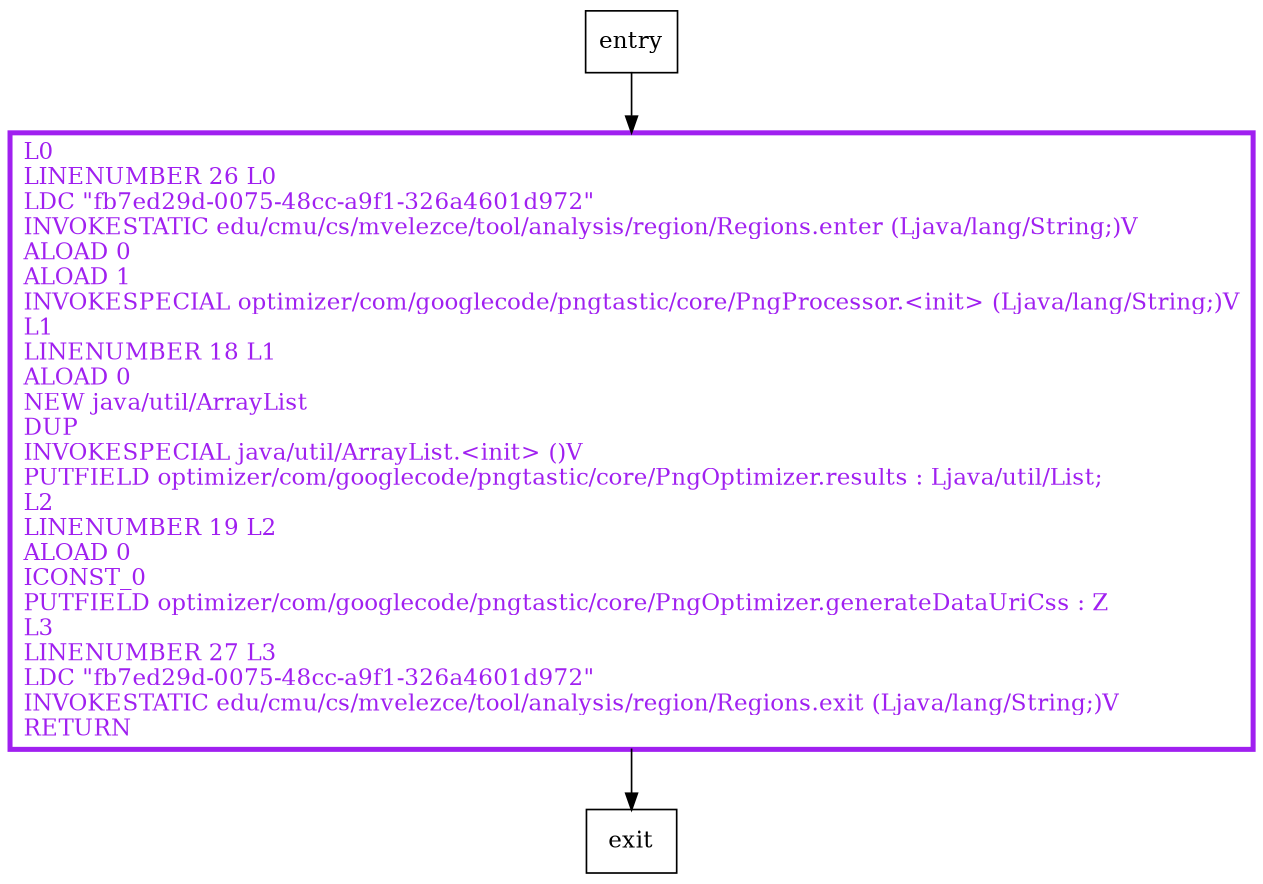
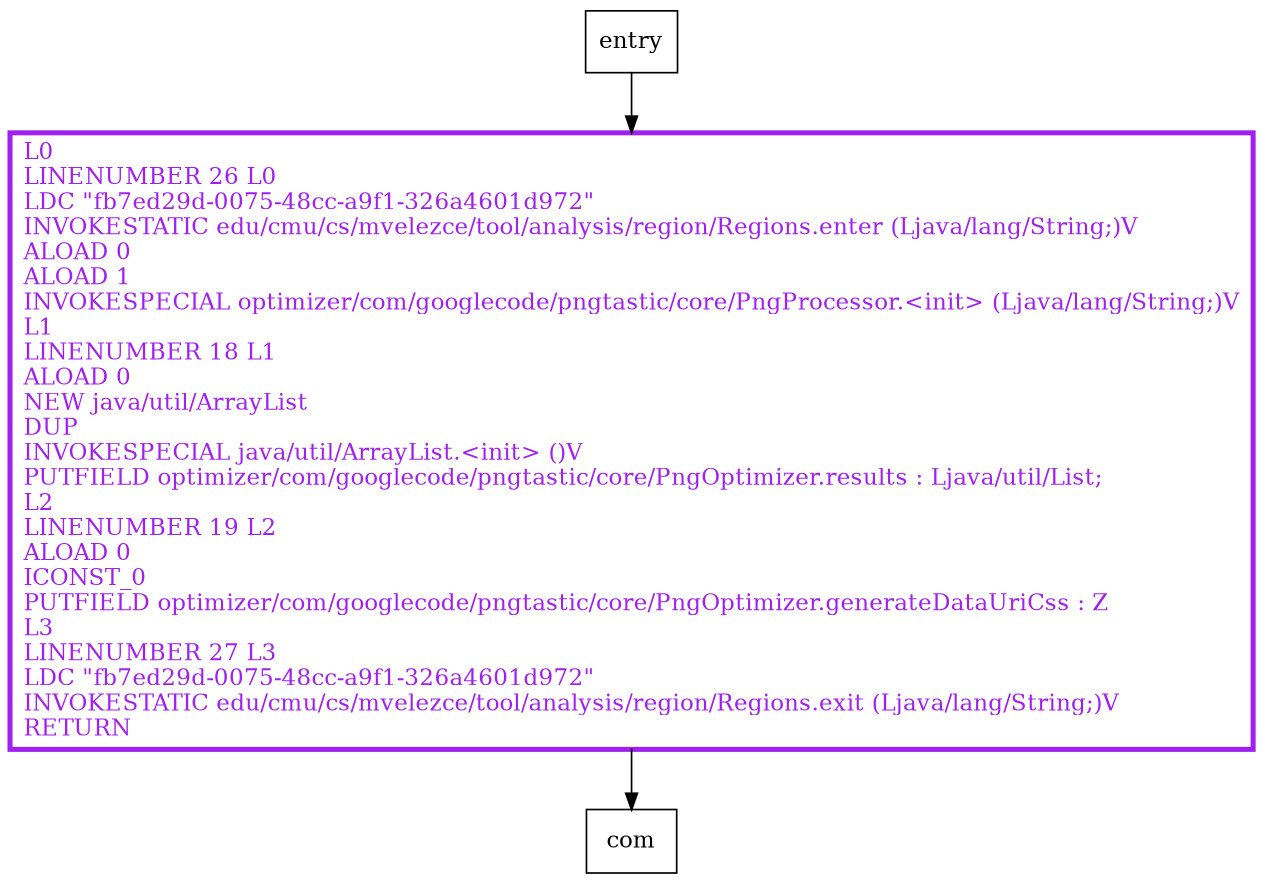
  digraph {
    node [shape=record]
    n1 [color=purple fontcolor=purple label="L0\lLINENUMBER 26 L0\lLDC \"fb7ed29d-0075-48cc-a9f1-326a4601d972\"\lINVOKESTATIC edu/cmu/cs/mvelezce/tool/analysis/region/Regions.enter (Ljava/lang/String;)V\lALOAD 0\lALOAD 1\lINVOKESPECIAL optimizer/com/googlecode/pngtastic/core/PngProcessor.\<init\> (Ljava/lang/String;)V\lL1\lLINENUMBER 18 L1\lALOAD 0\lNEW java/util/ArrayList\lDUP\lINVOKESPECIAL java/util/ArrayList.\<init\> ()V\lPUTFIELD optimizer/com/googlecode/pngtastic/core/PngOptimizer.results : Ljava/util/List;\lL2\lLINENUMBER 19 L2\lALOAD 0\lICONST_0\lPUTFIELD optimizer/com/googlecode/pngtastic/core/PngOptimizer.generateDataUriCss : Z\lL3\lLINENUMBER 27 L3\lLDC \"fb7ed29d-0075-48cc-a9f1-326a4601d972\"\lINVOKESTATIC edu/cmu/cs/mvelezce/tool/analysis/region/Regions.exit (Ljava/lang/String;)V\lRETURN\l" penwidth=3]
-   exit
+   exit [label=com]
    entry
    n1 -> exit
    entry -> n1
  }
